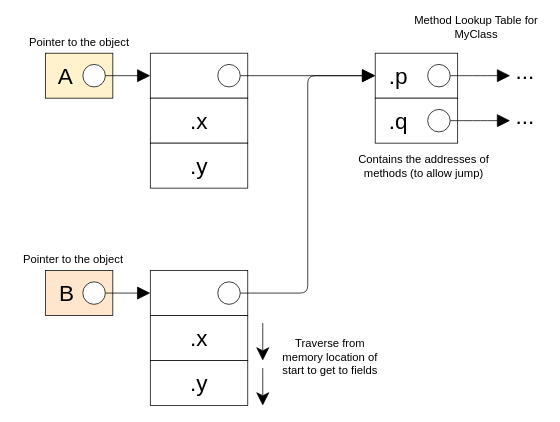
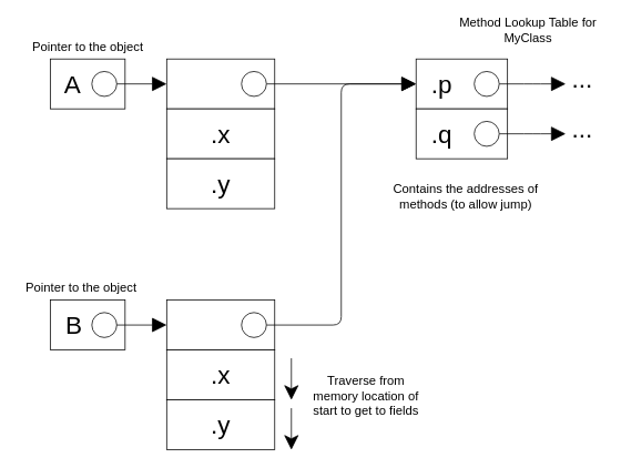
  <mxCell id="0" />
  <mxCell id="1" parent="0" />
- <mxCell id="2" value="&amp;nbsp; A" style="rounded=0;whiteSpace=wrap;html=1;align=left;fontSize=30;fillColor=#fff2cc;" vertex="1" parent="1"><mxGeometry x="60" y="70" width="90" height="60" as="geometry" /></mxCell>
+ <mxCell id="2" value="&amp;nbsp; A" style="rounded=0;whiteSpace=wrap;html=1;align=left;fontSize=30;" vertex="1" parent="1"><mxGeometry x="60" y="70" width="90" height="60" as="geometry" /></mxCell>
  <mxCell id="3" value="" style="ellipse;whiteSpace=wrap;html=1;aspect=fixed;" vertex="1" parent="1"><mxGeometry x="110" y="85" width="30" height="30" as="geometry" /></mxCell>
- <mxCell id="4" value="&amp;nbsp; B" style="rounded=0;whiteSpace=wrap;html=1;align=left;fontSize=30;fillColor=#ffe6cc;" vertex="1" parent="1"><mxGeometry x="60" y="360" width="90" height="60" as="geometry" /></mxCell>
+ <mxCell id="4" value="&amp;nbsp; B" style="rounded=0;whiteSpace=wrap;html=1;align=left;fontSize=30;" vertex="1" parent="1"><mxGeometry x="60" y="360" width="90" height="60" as="geometry" /></mxCell>
  <mxCell id="5" value="" style="ellipse;whiteSpace=wrap;html=1;aspect=fixed;" vertex="1" parent="1"><mxGeometry x="110" y="375" width="30" height="30" as="geometry" /></mxCell>
  <mxCell id="6" value="" style="rounded=0;whiteSpace=wrap;html=1;align=left;fontSize=30;" vertex="1" parent="1"><mxGeometry x="200" y="70" width="130" height="60" as="geometry" /></mxCell>
  <mxCell id="7" style="edgeStyle=none;html=1;exitX=1;exitY=0.5;exitDx=0;exitDy=0;entryX=0;entryY=0.5;entryDx=0;entryDy=0;fontSize=30;endArrow=block;endFill=1;endSize=15;" edge="1" parent="1" source="8" target="16"><mxGeometry relative="1" as="geometry" /></mxCell>
  <mxCell id="8" value="" style="ellipse;whiteSpace=wrap;html=1;aspect=fixed;" vertex="1" parent="1"><mxGeometry x="290" y="85" width="30" height="30" as="geometry" /></mxCell>
  <mxCell id="9" value=".x" style="rounded=0;whiteSpace=wrap;html=1;align=center;fontSize=30;" vertex="1" parent="1"><mxGeometry x="200" y="130" width="130" height="60" as="geometry" /></mxCell>
  <mxCell id="10" value=".y" style="rounded=0;whiteSpace=wrap;html=1;align=center;fontSize=30;" vertex="1" parent="1"><mxGeometry x="200" y="190" width="130" height="60" as="geometry" /></mxCell>
  <mxCell id="11" value="" style="rounded=0;whiteSpace=wrap;html=1;align=left;fontSize=30;" vertex="1" parent="1"><mxGeometry x="200" y="360" width="130" height="60" as="geometry" /></mxCell>
  <mxCell id="12" style="edgeStyle=orthogonalEdgeStyle;html=1;exitX=1;exitY=0.5;exitDx=0;exitDy=0;fontSize=30;endArrow=block;endFill=1;endSize=15;entryX=0;entryY=0.5;entryDx=0;entryDy=0;" edge="1" parent="1" source="13" target="16"><mxGeometry relative="1" as="geometry"><mxPoint x="500" y="100" as="targetPoint" /></mxGeometry></mxCell>
  <mxCell id="13" value="" style="ellipse;whiteSpace=wrap;html=1;aspect=fixed;" vertex="1" parent="1"><mxGeometry x="290" y="375" width="30" height="30" as="geometry" /></mxCell>
  <mxCell id="14" value=".x" style="rounded=0;whiteSpace=wrap;html=1;align=center;fontSize=30;" vertex="1" parent="1"><mxGeometry x="200" y="420" width="130" height="60" as="geometry" /></mxCell>
  <mxCell id="15" value=".y" style="rounded=0;whiteSpace=wrap;html=1;align=center;fontSize=30;" vertex="1" parent="1"><mxGeometry x="200" y="480" width="130" height="60" as="geometry" /></mxCell>
  <mxCell id="16" value="&amp;nbsp; .p" style="rounded=0;whiteSpace=wrap;html=1;align=left;fontSize=30;" vertex="1" parent="1"><mxGeometry x="500" y="70" width="110" height="60" as="geometry" /></mxCell>
  <mxCell id="17" style="edgeStyle=orthogonalEdgeStyle;html=1;exitX=1;exitY=0.5;exitDx=0;exitDy=0;fontSize=30;endArrow=block;endFill=1;endSize=15;" edge="1" parent="1" source="18"><mxGeometry relative="1" as="geometry"><mxPoint x="680" y="99.952" as="targetPoint" /></mxGeometry></mxCell>
  <mxCell id="18" value="" style="ellipse;whiteSpace=wrap;html=1;aspect=fixed;" vertex="1" parent="1"><mxGeometry x="570" y="85" width="30" height="30" as="geometry" /></mxCell>
  <mxCell id="19" value="&amp;nbsp; .q" style="rounded=0;whiteSpace=wrap;html=1;align=left;fontSize=30;" vertex="1" parent="1"><mxGeometry x="500" y="130" width="110" height="60" as="geometry" /></mxCell>
  <mxCell id="20" style="edgeStyle=orthogonalEdgeStyle;html=1;exitX=1;exitY=0.5;exitDx=0;exitDy=0;fontSize=30;endArrow=block;endFill=1;endSize=15;" edge="1" parent="1" source="21"><mxGeometry relative="1" as="geometry"><mxPoint x="680" y="159.952" as="targetPoint" /></mxGeometry></mxCell>
  <mxCell id="21" value="" style="ellipse;whiteSpace=wrap;html=1;aspect=fixed;" vertex="1" parent="1"><mxGeometry x="570" y="145" width="30" height="30" as="geometry" /></mxCell>
  <mxCell id="22" style="edgeStyle=none;html=1;exitX=1;exitY=0.5;exitDx=0;exitDy=0;entryX=0;entryY=0.5;entryDx=0;entryDy=0;fontSize=30;endArrow=block;endFill=1;endSize=15;" edge="1" parent="1" source="3" target="6"><mxGeometry relative="1" as="geometry" /></mxCell>
  <mxCell id="23" style="edgeStyle=none;html=1;exitX=1;exitY=0.5;exitDx=0;exitDy=0;entryX=0;entryY=0.5;entryDx=0;entryDy=0;fontSize=30;endArrow=block;endFill=1;endSize=15;" edge="1" parent="1" source="5" target="11"><mxGeometry relative="1" as="geometry" /></mxCell>
  <mxCell id="24" value="..." style="text;html=1;strokeColor=none;fillColor=none;align=center;verticalAlign=bottom;whiteSpace=wrap;rounded=0;fontSize=30;" vertex="1" parent="1"><mxGeometry x="680" y="85" width="40" height="30" as="geometry" /></mxCell>
  <mxCell id="25" value="..." style="text;html=1;strokeColor=none;fillColor=none;align=center;verticalAlign=bottom;whiteSpace=wrap;rounded=0;fontSize=30;" vertex="1" parent="1"><mxGeometry x="680" y="145" width="40" height="30" as="geometry" /></mxCell>
  <mxCell id="26" value="Method Lookup Table for MyClass" style="text;html=1;strokeColor=none;fillColor=none;align=center;verticalAlign=middle;whiteSpace=wrap;rounded=0;fontSize=15;" vertex="1" parent="1"><mxGeometry x="545" y="20" width="180" height="30" as="geometry" /></mxCell>
- <mxCell id="27" value="Contains the addresses of methods (to allow jump)" style="text;html=1;strokeColor=none;fillColor=none;align=center;verticalAlign=middle;whiteSpace=wrap;rounded=0;fontSize=15;" vertex="1" parent="1"><mxGeometry x="475" y="205" width="180" height="30" as="geometry" /></mxCell>
+ <mxCell id="27" value="Contains the addresses of methods (to allow jump)" style="text;html=1;strokeColor=none;fillColor=none;align=center;verticalAlign=middle;whiteSpace=wrap;rounded=0;fontSize=15;" vertex="1" parent="1"><mxGeometry x="470" y="220" width="180" height="30" as="geometry" /></mxCell>
  <mxCell id="28" value="Pointer to the object" style="text;html=1;strokeColor=none;fillColor=none;align=center;verticalAlign=middle;whiteSpace=wrap;rounded=0;fontSize=15;" vertex="1" parent="1"><mxGeometry x="27.5" y="40" width="155" height="30" as="geometry" /></mxCell>
  <mxCell id="29" value="Pointer to the object" style="text;html=1;strokeColor=none;fillColor=none;align=center;verticalAlign=middle;whiteSpace=wrap;rounded=0;fontSize=15;" vertex="1" parent="1"><mxGeometry x="20" y="330" width="155" height="30" as="geometry" /></mxCell>
  <mxCell id="30" value="" style="endArrow=classic;html=1;fontSize=15;endSize=15;" edge="1" parent="1"><mxGeometry width="50" height="50" relative="1" as="geometry"><mxPoint x="350" y="430" as="sourcePoint" /><mxPoint x="350" y="480" as="targetPoint" /></mxGeometry></mxCell>
  <mxCell id="31" value="" style="endArrow=classic;html=1;fontSize=15;endSize=15;" edge="1" parent="1"><mxGeometry width="50" height="50" relative="1" as="geometry"><mxPoint x="350" y="490" as="sourcePoint" /><mxPoint x="350" y="540" as="targetPoint" /></mxGeometry></mxCell>
  <mxCell id="32" value="Traverse from memory location of start to get to fields" style="text;html=1;strokeColor=none;fillColor=none;align=center;verticalAlign=middle;whiteSpace=wrap;rounded=0;fontSize=15;" vertex="1" parent="1"><mxGeometry x="370" y="440" width="140" height="70" as="geometry" /></mxCell>
